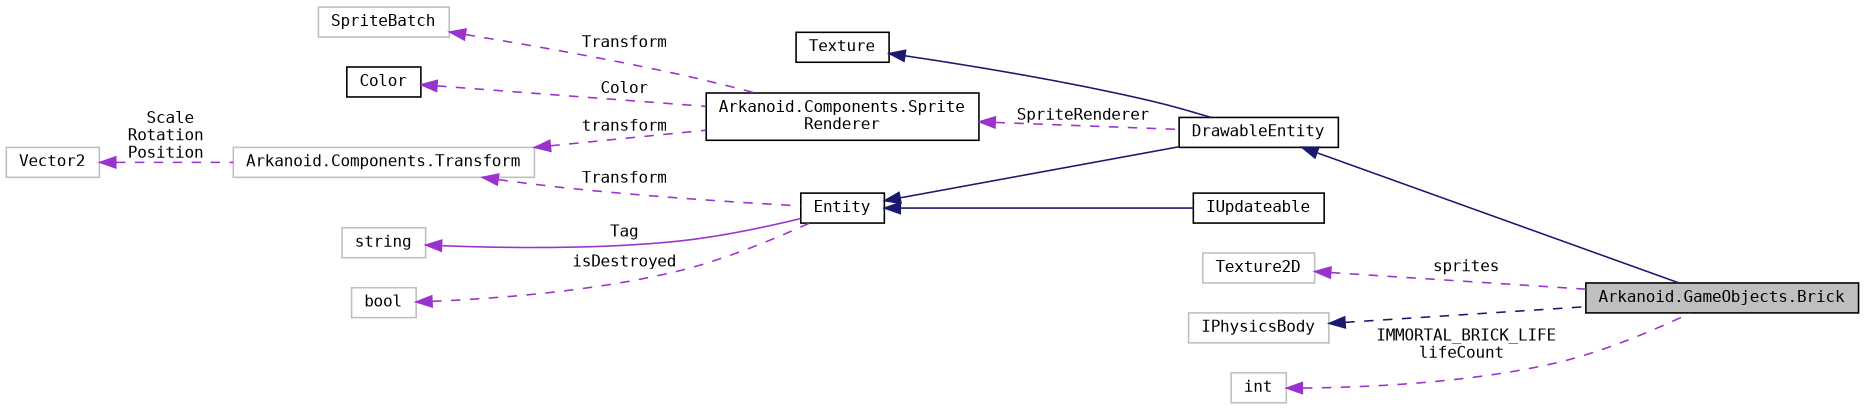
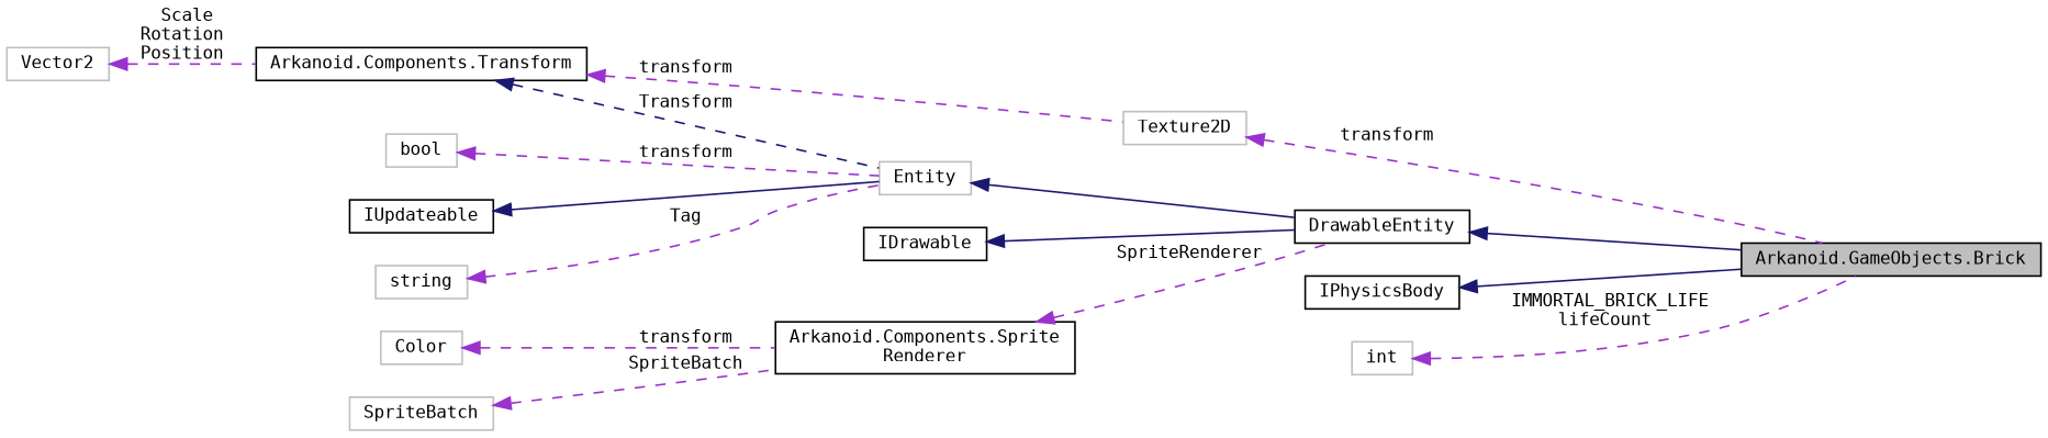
  digraph {
    fontname="DejaVu Sans Mono"
    rankdir=LR
    node [color=black fillcolor=white fontname="DejaVu Sans Mono" fontsize=10 shape=record style=filled]
    edge [color=darkorchid3 dir=back fontname="DejaVu Sans Mono" fontsize=10 labelfontname=Helvetica labelfontsize=10 style=dashed]
    n1 [fillcolor=grey75 fontcolor=black height=0.2 label="Arkanoid.GameObjects.Brick" width=0.4]
    n2 [height=0.2 label=DrawableEntity width=0.4]
-   n3 [height=0.2 label=Entity width=0.4]
+   n3 [color=grey75 height=0.2 label=Entity width=0.4]
    n4 [height=0.2 label=IUpdateable width=0.4]
    n5 [color=grey75 height=0.2 label=string width=0.4]
-   n6 [color=grey75 height=0.2 label="Arkanoid.Components.Transform" width=0.4]
+   n6 [height=0.2 label="Arkanoid.Components.Transform" width=0.4]
    n7 [height=0.2 label="Arkanoid.Components.Sprite\lRenderer" width=0.4]
    n8 [color=grey75 height=0.2 label=Vector2 width=0.4]
    n9 [color=grey75 height=0.2 label=bool width=0.4]
-   n10 [height=0.2 label=Texture width=0.4]
+   n10 [height=0.2 label=IDrawable width=0.4]
    n11 [color=grey75 height=0.2 label=SpriteBatch width=0.4]
-   n12 [height=0.2 label=Color width=0.4]
+   n12 [color=grey75 height=0.2 label=Color width=0.4]
    n13 [color=grey75 height=0.2 label=Texture2D width=0.4]
-   n14 [color=grey75 height=0.2 label=IPhysicsBody width=0.4]
+   n14 [height=0.2 label=IPhysicsBody width=0.4]
    n15 [color=grey75 height=0.2 label=int width=0.4]
    n2 -> n1 [color=midnightblue style=solid]
    n3 -> n2 [color=midnightblue style=solid]
-   n3 -> n4 [color=midnightblue style=solid]
-   n5 -> n3 [label=" Tag" style=solid]
-   n6 -> n3 [label=" Transform"]
-   n6 -> n7 [label=" transform"]
+   n4 -> n3 [color=midnightblue style=solid]
+   n5 -> n3 [label=" Tag"]
+   n6 -> n3 [color=midnightblue label=" Transform"]
+   n6 -> n13 [label=" transform"]
    n7 -> n2 [label=" SpriteRenderer"]
    n8 -> n6 [label=" Scale\nRotation\nPosition"]
-   n9 -> n3 [label=" isDestroyed"]
+   n9 -> n3 [label=" transform"]
    n10 -> n2 [color=midnightblue style=solid]
-   n11 -> n7 [label=" Transform"]
-   n12 -> n7 [label=" Color"]
-   n13 -> n1 [label=" sprites"]
-   n14 -> n1 [color=midnightblue]
+   n11 -> n7 [label=" SpriteBatch"]
+   n12 -> n7 [label=" transform"]
+   n13 -> n1 [label=" transform"]
+   n14 -> n1 [color=midnightblue style=solid]
    n15 -> n1 [label=" IMMORTAL_BRICK_LIFE\nlifeCount"]
  }
